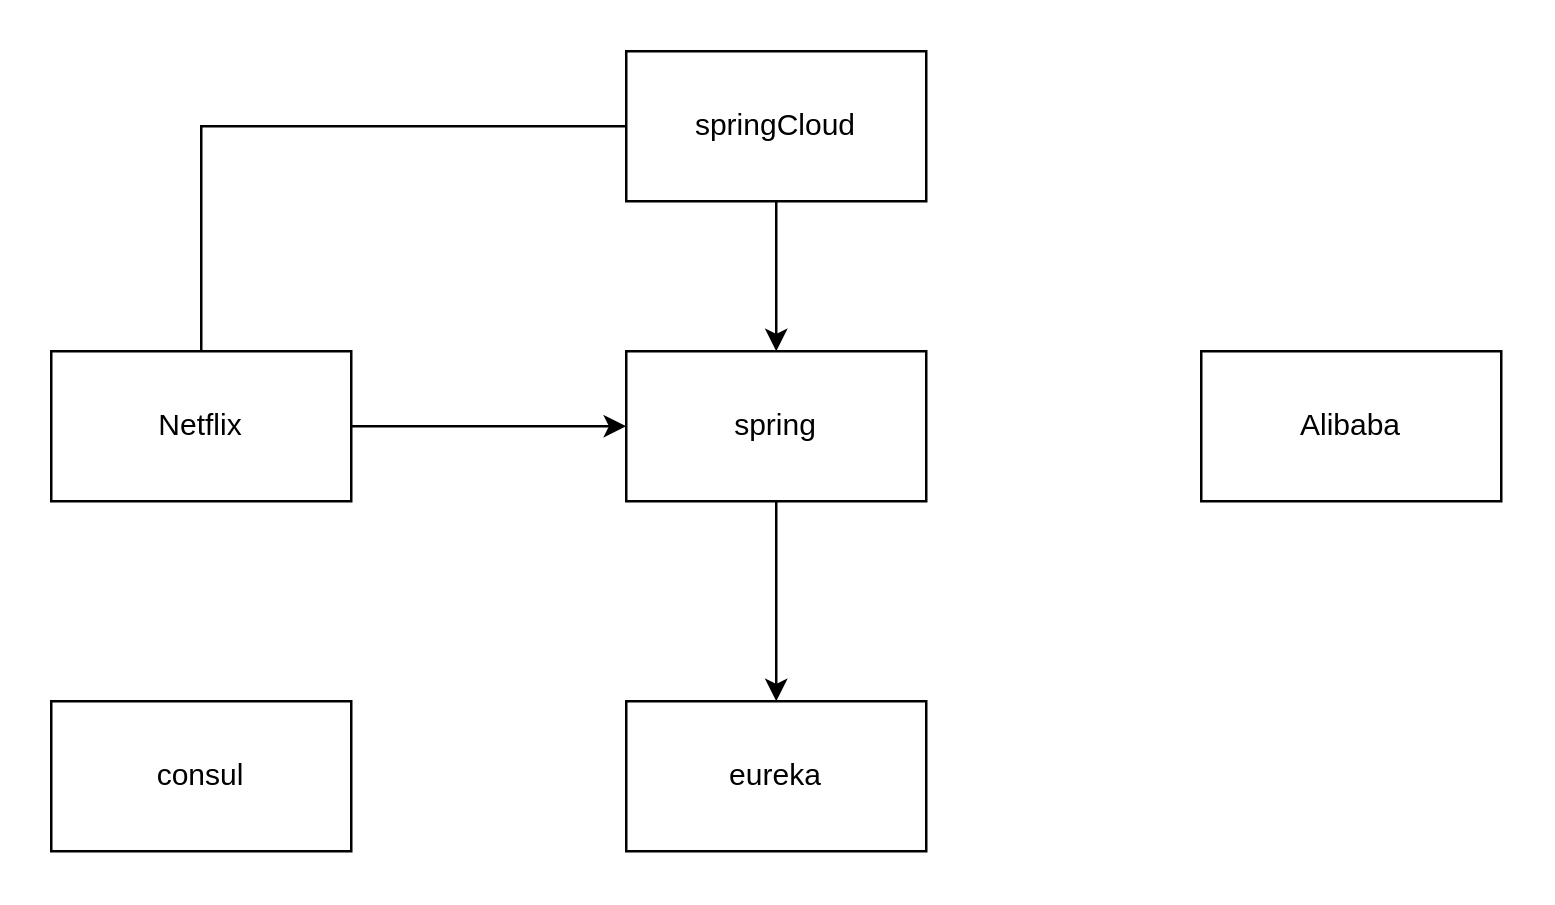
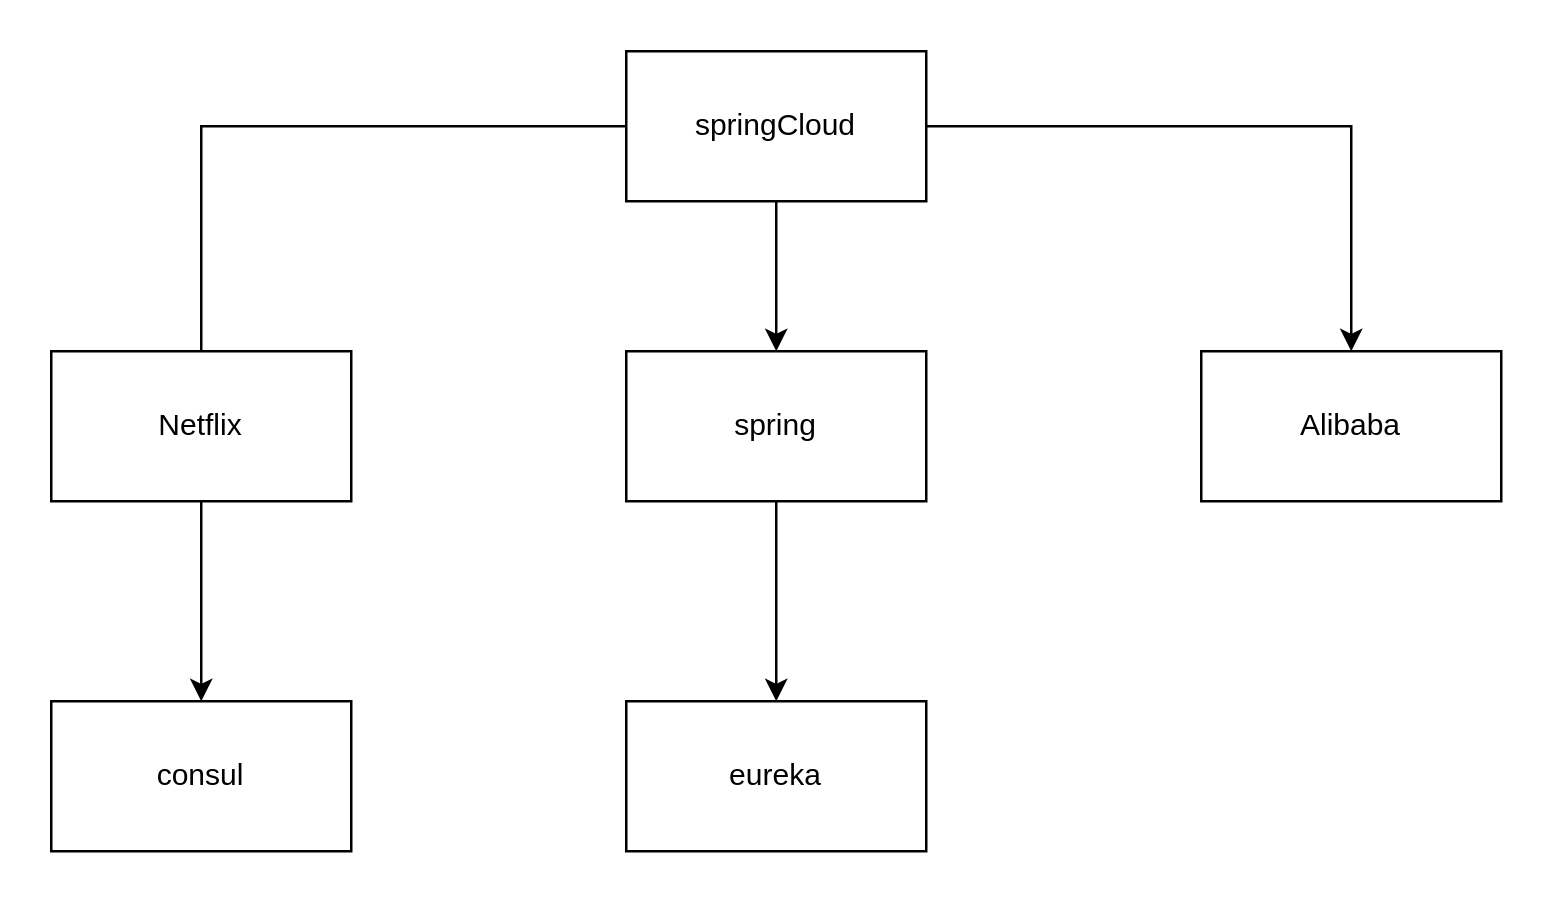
  <mxCell id="0" />
  <mxCell id="1" parent="0" />
  <mxCell id="2" value="" style="edgeStyle=orthogonalEdgeStyle;rounded=0;orthogonalLoop=1;jettySize=auto;html=1;" edge="1" parent="1" source="3" target="7"><mxGeometry relative="1" as="geometry"><Array as="points"><mxPoint x="310" y="120" /><mxPoint x="310" y="120" /></Array></mxGeometry></mxCell>
  <mxCell id="3" value="springCloud" style="rounded=0;whiteSpace=wrap;html=1;" vertex="1" parent="1"><mxGeometry x="250" y="20" width="120" height="60" as="geometry" /></mxCell>
- <mxCell id="4" value="" style="edgeStyle=orthogonalEdgeStyle;rounded=0;orthogonalLoop=1;jettySize=auto;html=1;" edge="1" parent="1" source="5" target="7"><mxGeometry relative="1" as="geometry" /></mxCell>
+ <mxCell id="4" value="" style="edgeStyle=orthogonalEdgeStyle;rounded=0;orthogonalLoop=1;jettySize=auto;html=1;" edge="1" parent="1" source="5" target="11"><mxGeometry relative="1" as="geometry" /></mxCell>
  <mxCell id="5" value="Netflix" style="rounded=0;whiteSpace=wrap;html=1;" vertex="1" parent="1"><mxGeometry x="20" y="140" width="120" height="60" as="geometry" /></mxCell>
  <mxCell id="6" value="" style="edgeStyle=orthogonalEdgeStyle;rounded=0;orthogonalLoop=1;jettySize=auto;html=1;" edge="1" parent="1" source="7" target="12"><mxGeometry relative="1" as="geometry" /></mxCell>
  <mxCell id="7" value="spring" style="rounded=0;whiteSpace=wrap;html=1;" vertex="1" parent="1"><mxGeometry x="250" y="140" width="120" height="60" as="geometry" /></mxCell>
  <mxCell id="8" value="Alibaba" style="rounded=0;whiteSpace=wrap;html=1;" vertex="1" parent="1"><mxGeometry x="480" y="140" width="120" height="60" as="geometry" /></mxCell>
  <mxCell id="9" value="" style="endArrow=none;html=1;rounded=0;entryX=0.5;entryY=0;entryDx=0;entryDy=0;exitX=0;exitY=0.5;exitDx=0;exitDy=0;" edge="1" parent="1" source="3" target="5"><mxGeometry width="50" height="50" relative="1" as="geometry"><mxPoint x="280" y="120" as="sourcePoint" /><mxPoint x="330" y="70" as="targetPoint" /><Array as="points"><mxPoint x="140" y="50" /><mxPoint x="80" y="50" /></Array></mxGeometry></mxCell>
+ <mxCell id="10" value="" style="endArrow=classic;html=1;rounded=0;entryX=0.5;entryY=0;entryDx=0;entryDy=0;exitX=1;exitY=0.5;exitDx=0;exitDy=0;" edge="1" parent="1" source="3" target="8"><mxGeometry width="50" height="50" relative="1" as="geometry"><mxPoint x="570" y="50" as="sourcePoint" /><mxPoint x="460" y="140" as="targetPoint" /><Array as="points"><mxPoint x="540" y="50" /><mxPoint x="540" y="90" /></Array></mxGeometry></mxCell>
  <mxCell id="11" value="consul" style="rounded=0;whiteSpace=wrap;html=1;" vertex="1" parent="1"><mxGeometry x="20" y="280" width="120" height="60" as="geometry" /></mxCell>
  <mxCell id="12" value="eureka" style="rounded=0;whiteSpace=wrap;html=1;" vertex="1" parent="1"><mxGeometry x="250" y="280" width="120" height="60" as="geometry" /></mxCell>
